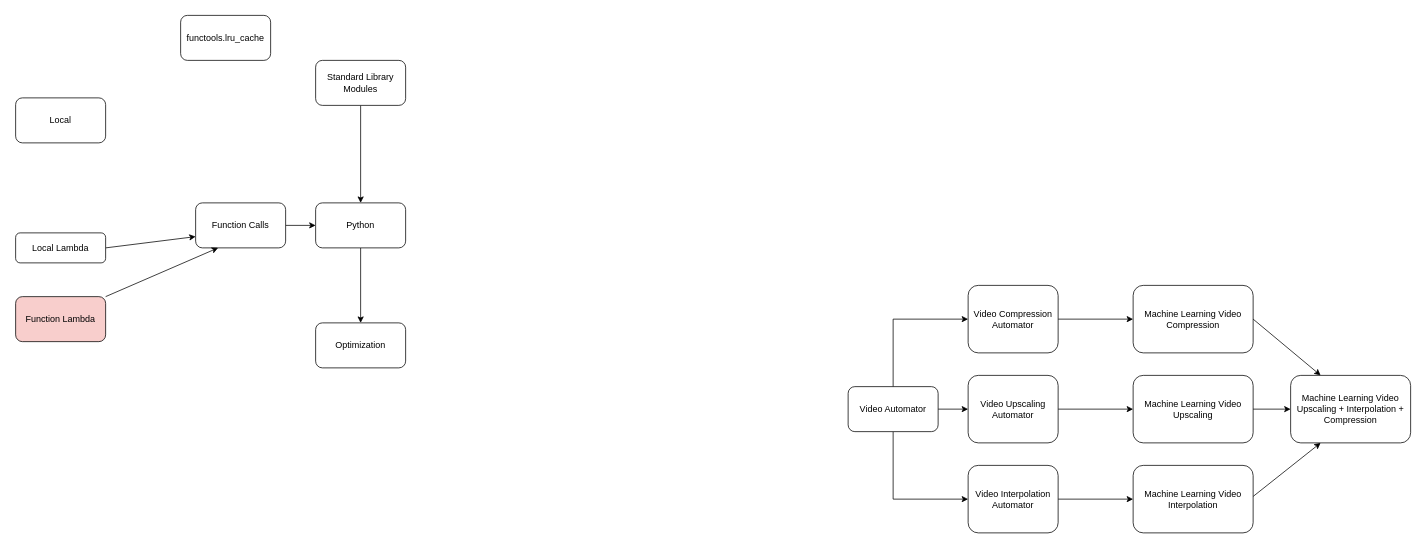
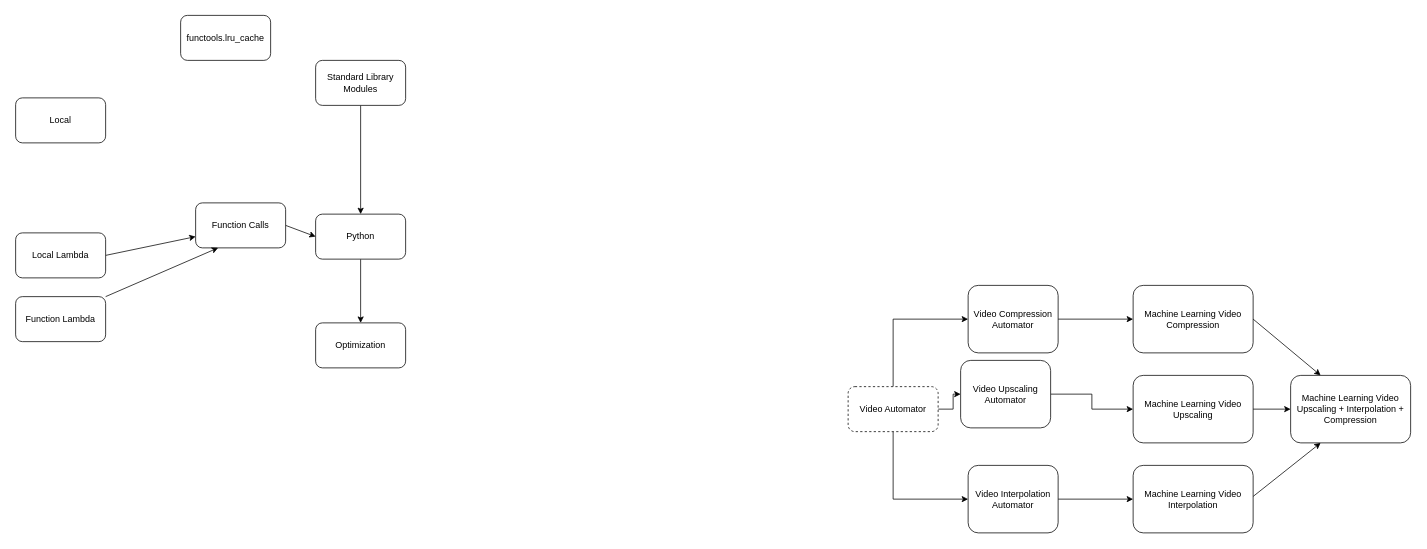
  <mxCell id="0" />
  <mxCell id="1" parent="0" />
  <mxCell id="2" value="Machine Learning Video Upscaling + Interpolation + Compression" style="rounded=1;whiteSpace=wrap;html=1;" vertex="1" parent="1"><mxGeometry x="1720" y="500" width="160" height="90" as="geometry" /></mxCell>
  <mxCell id="3" value="Machine Learning Video Upscaling" style="rounded=1;whiteSpace=wrap;html=1;" vertex="1" parent="1"><mxGeometry x="1510" y="500" width="160" height="90" as="geometry" /></mxCell>
  <mxCell id="4" value="Machine Learning Video Interpolation" style="rounded=1;whiteSpace=wrap;html=1;" vertex="1" parent="1"><mxGeometry x="1510" y="620" width="160" height="90" as="geometry" /></mxCell>
  <mxCell id="5" value="Machine Learning Video Compression" style="rounded=1;whiteSpace=wrap;html=1;" vertex="1" parent="1"><mxGeometry x="1510" y="380" width="160" height="90" as="geometry" /></mxCell>
  <mxCell id="6" value="" style="endArrow=classic;html=1;rounded=0;entryX=0.25;entryY=0;entryDx=0;entryDy=0;exitX=1;exitY=0.5;exitDx=0;exitDy=0;" edge="1" parent="1" source="5" target="2"><mxGeometry width="50" height="50" relative="1" as="geometry"><mxPoint x="1400" y="650" as="sourcePoint" /><mxPoint x="1450" y="600" as="targetPoint" /></mxGeometry></mxCell>
  <mxCell id="7" value="" style="endArrow=classic;html=1;rounded=0;entryX=0;entryY=0.5;entryDx=0;entryDy=0;" edge="1" parent="1" source="3" target="2"><mxGeometry width="50" height="50" relative="1" as="geometry"><mxPoint x="1400" y="650" as="sourcePoint" /><mxPoint x="1450" y="600" as="targetPoint" /></mxGeometry></mxCell>
  <mxCell id="8" value="" style="endArrow=classic;html=1;rounded=0;entryX=0.25;entryY=1;entryDx=0;entryDy=0;exitX=1.001;exitY=0.459;exitDx=0;exitDy=0;exitPerimeter=0;" edge="1" parent="1" source="4" target="2"><mxGeometry width="50" height="50" relative="1" as="geometry"><mxPoint x="1400" y="650" as="sourcePoint" /><mxPoint x="1450" y="600" as="targetPoint" /></mxGeometry></mxCell>
  <mxCell id="9" style="edgeStyle=orthogonalEdgeStyle;rounded=0;orthogonalLoop=1;jettySize=auto;html=1;entryX=0;entryY=0.5;entryDx=0;entryDy=0;" edge="1" parent="1" source="10" target="5"><mxGeometry relative="1" as="geometry" /></mxCell>
  <mxCell id="10" value="Video Compression Automator" style="whiteSpace=wrap;html=1;rounded=1;" vertex="1" parent="1"><mxGeometry x="1290" y="380" width="120" height="90" as="geometry" /></mxCell>
  <mxCell id="11" style="edgeStyle=orthogonalEdgeStyle;rounded=0;orthogonalLoop=1;jettySize=auto;html=1;" edge="1" parent="1" source="12" target="3"><mxGeometry relative="1" as="geometry" /></mxCell>
- <mxCell id="12" value="Video Upscaling Automator" style="whiteSpace=wrap;html=1;rounded=1;" vertex="1" parent="1"><mxGeometry x="1290" y="500" width="120" height="90" as="geometry" /></mxCell>
+ <mxCell id="12" value="Video Upscaling Automator" style="whiteSpace=wrap;html=1;rounded=1;" vertex="1" parent="1"><mxGeometry x="1280" y="480" width="120" height="90" as="geometry" /></mxCell>
  <mxCell id="13" style="edgeStyle=orthogonalEdgeStyle;rounded=0;orthogonalLoop=1;jettySize=auto;html=1;entryX=0;entryY=0.5;entryDx=0;entryDy=0;" edge="1" parent="1" source="14" target="4"><mxGeometry relative="1" as="geometry" /></mxCell>
  <mxCell id="14" value="Video Interpolation Automator" style="whiteSpace=wrap;html=1;rounded=1;" vertex="1" parent="1"><mxGeometry x="1290" y="620" width="120" height="90" as="geometry" /></mxCell>
  <mxCell id="15" style="edgeStyle=orthogonalEdgeStyle;rounded=0;orthogonalLoop=1;jettySize=auto;html=1;entryX=0;entryY=0.5;entryDx=0;entryDy=0;exitX=0.5;exitY=0;exitDx=0;exitDy=0;" edge="1" parent="1" source="18" target="10"><mxGeometry relative="1" as="geometry"><Array as="points"><mxPoint x="1190" y="425" /></Array></mxGeometry></mxCell>
  <mxCell id="16" style="edgeStyle=orthogonalEdgeStyle;rounded=0;orthogonalLoop=1;jettySize=auto;html=1;entryX=0;entryY=0.5;entryDx=0;entryDy=0;" edge="1" parent="1" source="18" target="14"><mxGeometry relative="1" as="geometry"><Array as="points"><mxPoint x="1190" y="665" /></Array></mxGeometry></mxCell>
  <mxCell id="17" style="edgeStyle=orthogonalEdgeStyle;rounded=0;orthogonalLoop=1;jettySize=auto;html=1;entryX=0;entryY=0.5;entryDx=0;entryDy=0;" edge="1" parent="1" source="18" target="12"><mxGeometry relative="1" as="geometry" /></mxCell>
- <mxCell id="18" value="Video Automator" style="rounded=1;whiteSpace=wrap;html=1;" vertex="1" parent="1"><mxGeometry x="1130" y="515" width="120" height="60" as="geometry" /></mxCell>
+ <mxCell id="18" value="Video Automator" style="rounded=1;whiteSpace=wrap;html=1;dashed=1;" vertex="1" parent="1"><mxGeometry x="1130" y="515" width="120" height="60" as="geometry" /></mxCell>
  <mxCell id="19" value="Optimization" style="rounded=1;whiteSpace=wrap;html=1;" vertex="1" parent="1"><mxGeometry x="420" y="430" width="120" height="60" as="geometry" /></mxCell>
  <mxCell id="20" style="rounded=0;orthogonalLoop=1;jettySize=auto;html=1;exitX=0.5;exitY=1;exitDx=0;exitDy=0;entryX=0.5;entryY=0;entryDx=0;entryDy=0;" edge="1" parent="1" source="21" target="19"><mxGeometry relative="1" as="geometry"><mxPoint x="420" y="300" as="targetPoint" /></mxGeometry></mxCell>
- <mxCell id="21" value="Python" style="rounded=1;whiteSpace=wrap;html=1;" vertex="1" parent="1"><mxGeometry x="420" y="270" width="120" height="60" as="geometry" /></mxCell>
+ <mxCell id="21" value="Python" style="rounded=1;whiteSpace=wrap;html=1;" vertex="1" parent="1"><mxGeometry x="420" y="285" width="120" height="60" as="geometry" /></mxCell>
  <mxCell id="22" style="edgeStyle=none;rounded=0;orthogonalLoop=1;jettySize=auto;html=1;entryX=0.5;entryY=0;entryDx=0;entryDy=0;exitX=0.5;exitY=1;exitDx=0;exitDy=0;" edge="1" parent="1" source="23" target="21"><mxGeometry relative="1" as="geometry" /></mxCell>
  <mxCell id="23" value="Standard Library Modules" style="rounded=1;whiteSpace=wrap;html=1;" vertex="1" parent="1"><mxGeometry x="420" y="80" width="120" height="60" as="geometry" /></mxCell>
  <mxCell id="24" value="functools.lru_cache" style="rounded=1;whiteSpace=wrap;html=1;" vertex="1" parent="1"><mxGeometry x="240" y="20" width="120" height="60" as="geometry" /></mxCell>
  <mxCell id="25" style="edgeStyle=none;rounded=0;orthogonalLoop=1;jettySize=auto;html=1;entryX=0;entryY=0.5;entryDx=0;entryDy=0;exitX=1;exitY=0.5;exitDx=0;exitDy=0;" edge="1" parent="1" source="26" target="21"><mxGeometry relative="1" as="geometry" /></mxCell>
  <mxCell id="26" value="Function Calls" style="rounded=1;whiteSpace=wrap;html=1;" vertex="1" parent="1"><mxGeometry x="260" y="270" width="120" height="60" as="geometry" /></mxCell>
  <mxCell id="27" value="Local" style="rounded=1;whiteSpace=wrap;html=1;" vertex="1" parent="1"><mxGeometry x="20" y="130" width="120" height="60" as="geometry" /></mxCell>
  <mxCell id="28" style="edgeStyle=none;rounded=0;orthogonalLoop=1;jettySize=auto;html=1;entryX=0;entryY=0.75;entryDx=0;entryDy=0;exitX=1;exitY=0.5;exitDx=0;exitDy=0;" edge="1" parent="1" source="29" target="26"><mxGeometry relative="1" as="geometry" /></mxCell>
- <mxCell id="29" value="Local Lambda" style="rounded=1;whiteSpace=wrap;html=1;" vertex="1" parent="1"><mxGeometry x="20" y="310" width="120" height="40" as="geometry" /></mxCell>
+ <mxCell id="29" value="Local Lambda" style="rounded=1;whiteSpace=wrap;html=1;" vertex="1" parent="1"><mxGeometry x="20" y="310" width="120" height="60" as="geometry" /></mxCell>
  <mxCell id="30" style="edgeStyle=none;rounded=0;orthogonalLoop=1;jettySize=auto;html=1;entryX=0.25;entryY=1;entryDx=0;entryDy=0;exitX=1;exitY=0;exitDx=0;exitDy=0;" edge="1" parent="1" source="31" target="26"><mxGeometry relative="1" as="geometry" /></mxCell>
- <mxCell id="31" value="Function Lambda" style="rounded=1;whiteSpace=wrap;html=1;fillColor=#f8cecc;" vertex="1" parent="1"><mxGeometry x="20" y="395" width="120" height="60" as="geometry" /></mxCell>
+ <mxCell id="31" value="Function Lambda" style="rounded=1;whiteSpace=wrap;html=1;" vertex="1" parent="1"><mxGeometry x="20" y="395" width="120" height="60" as="geometry" /></mxCell>
